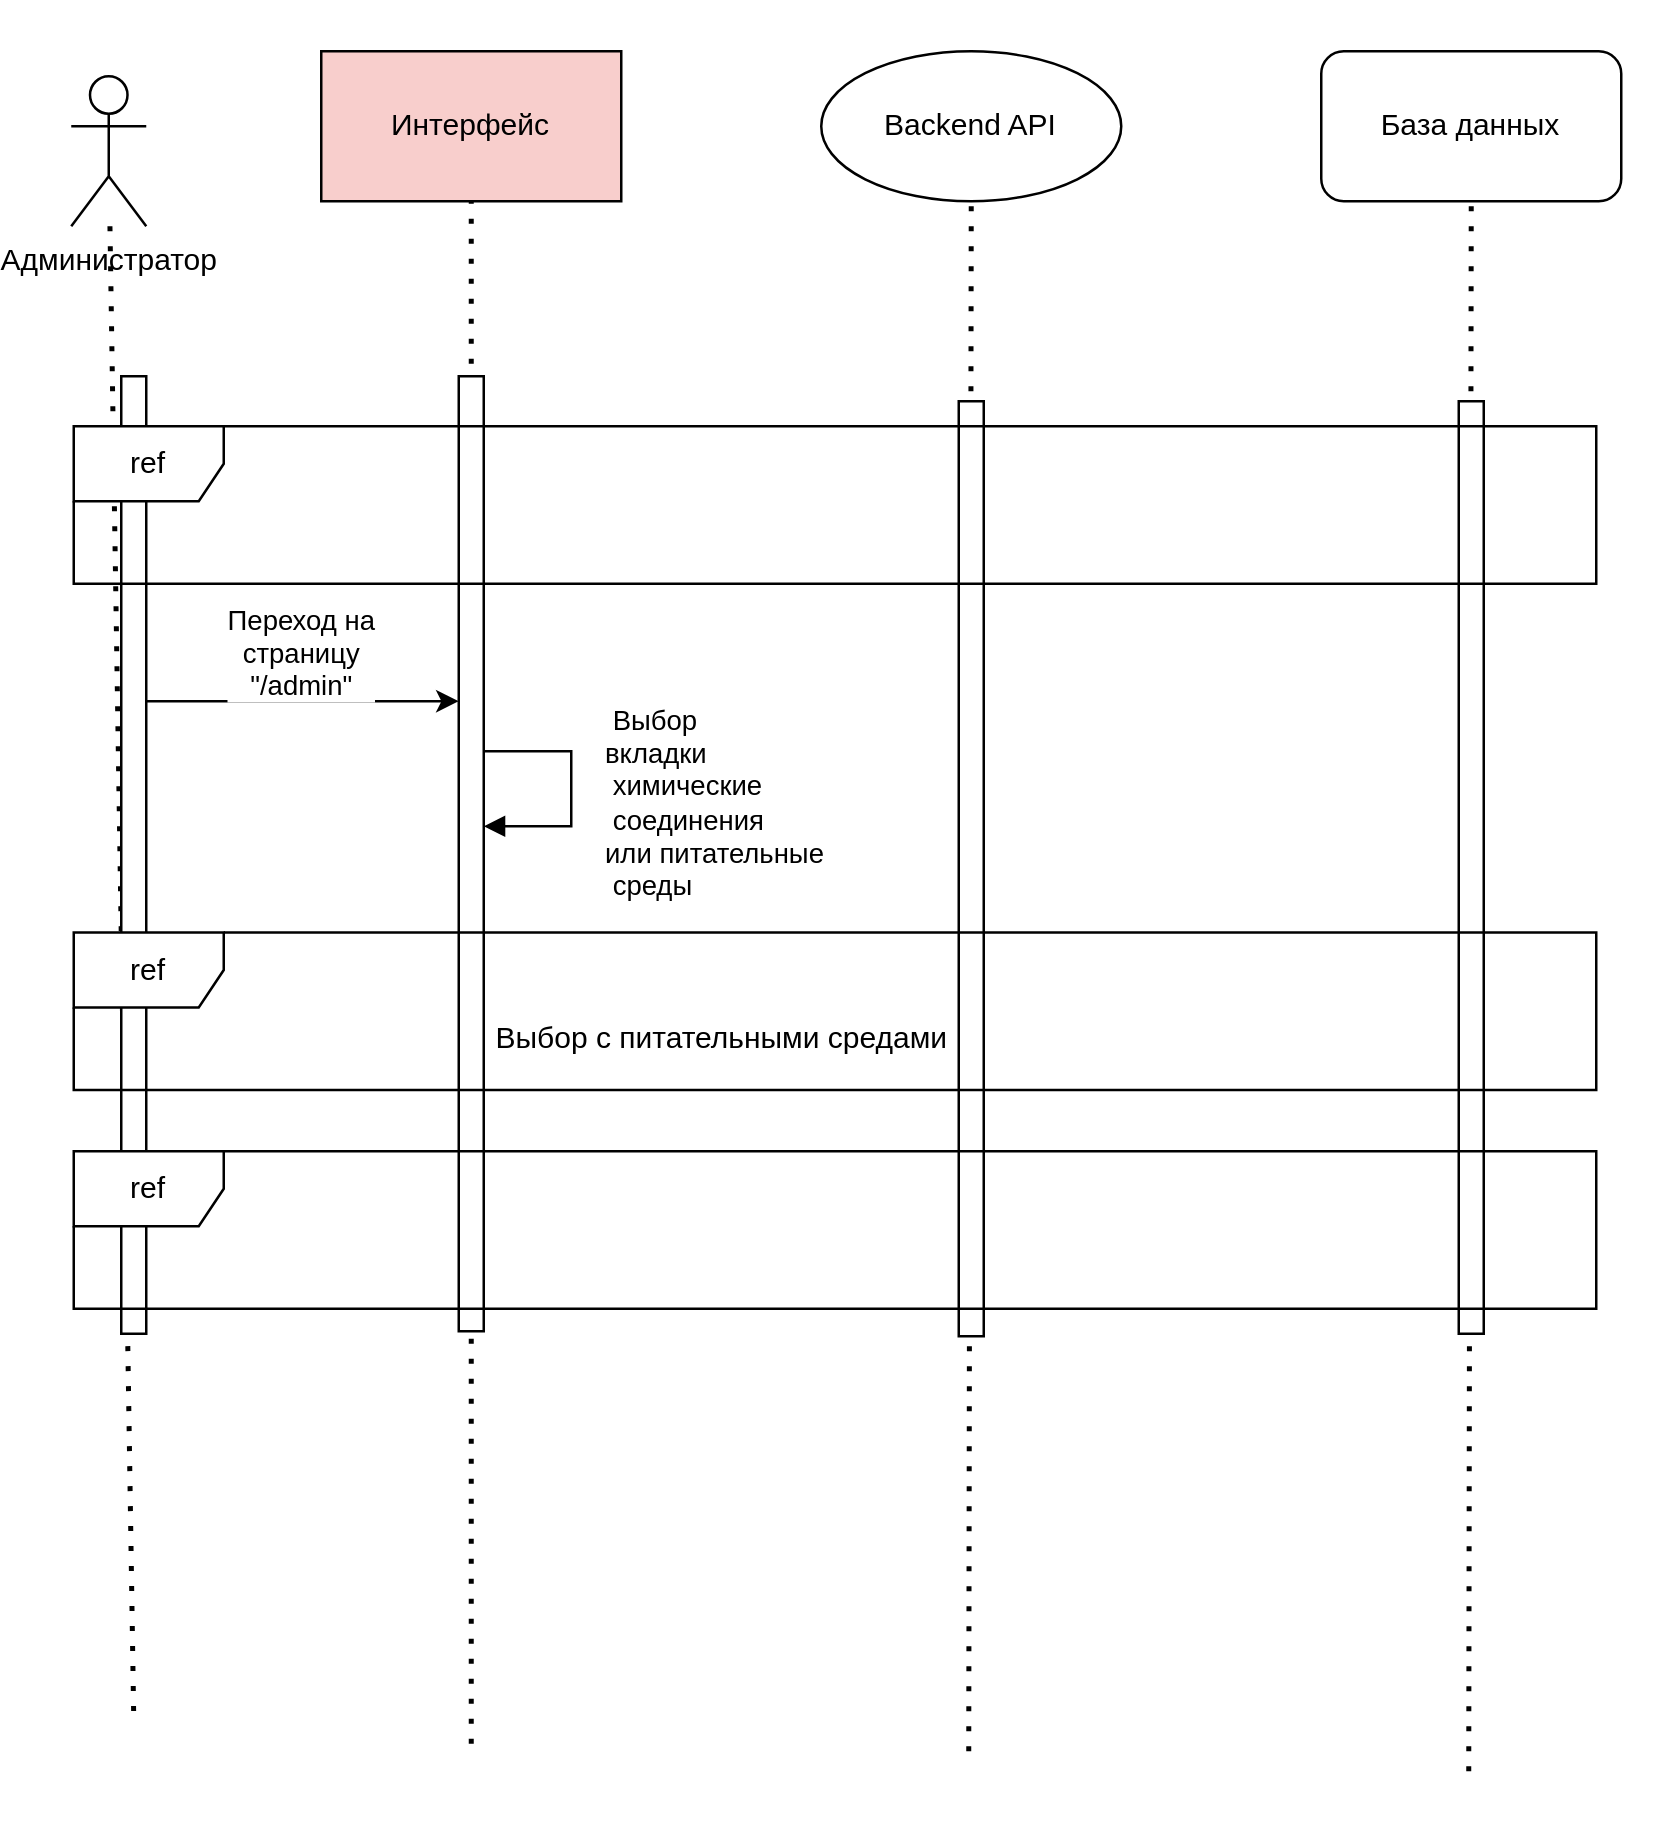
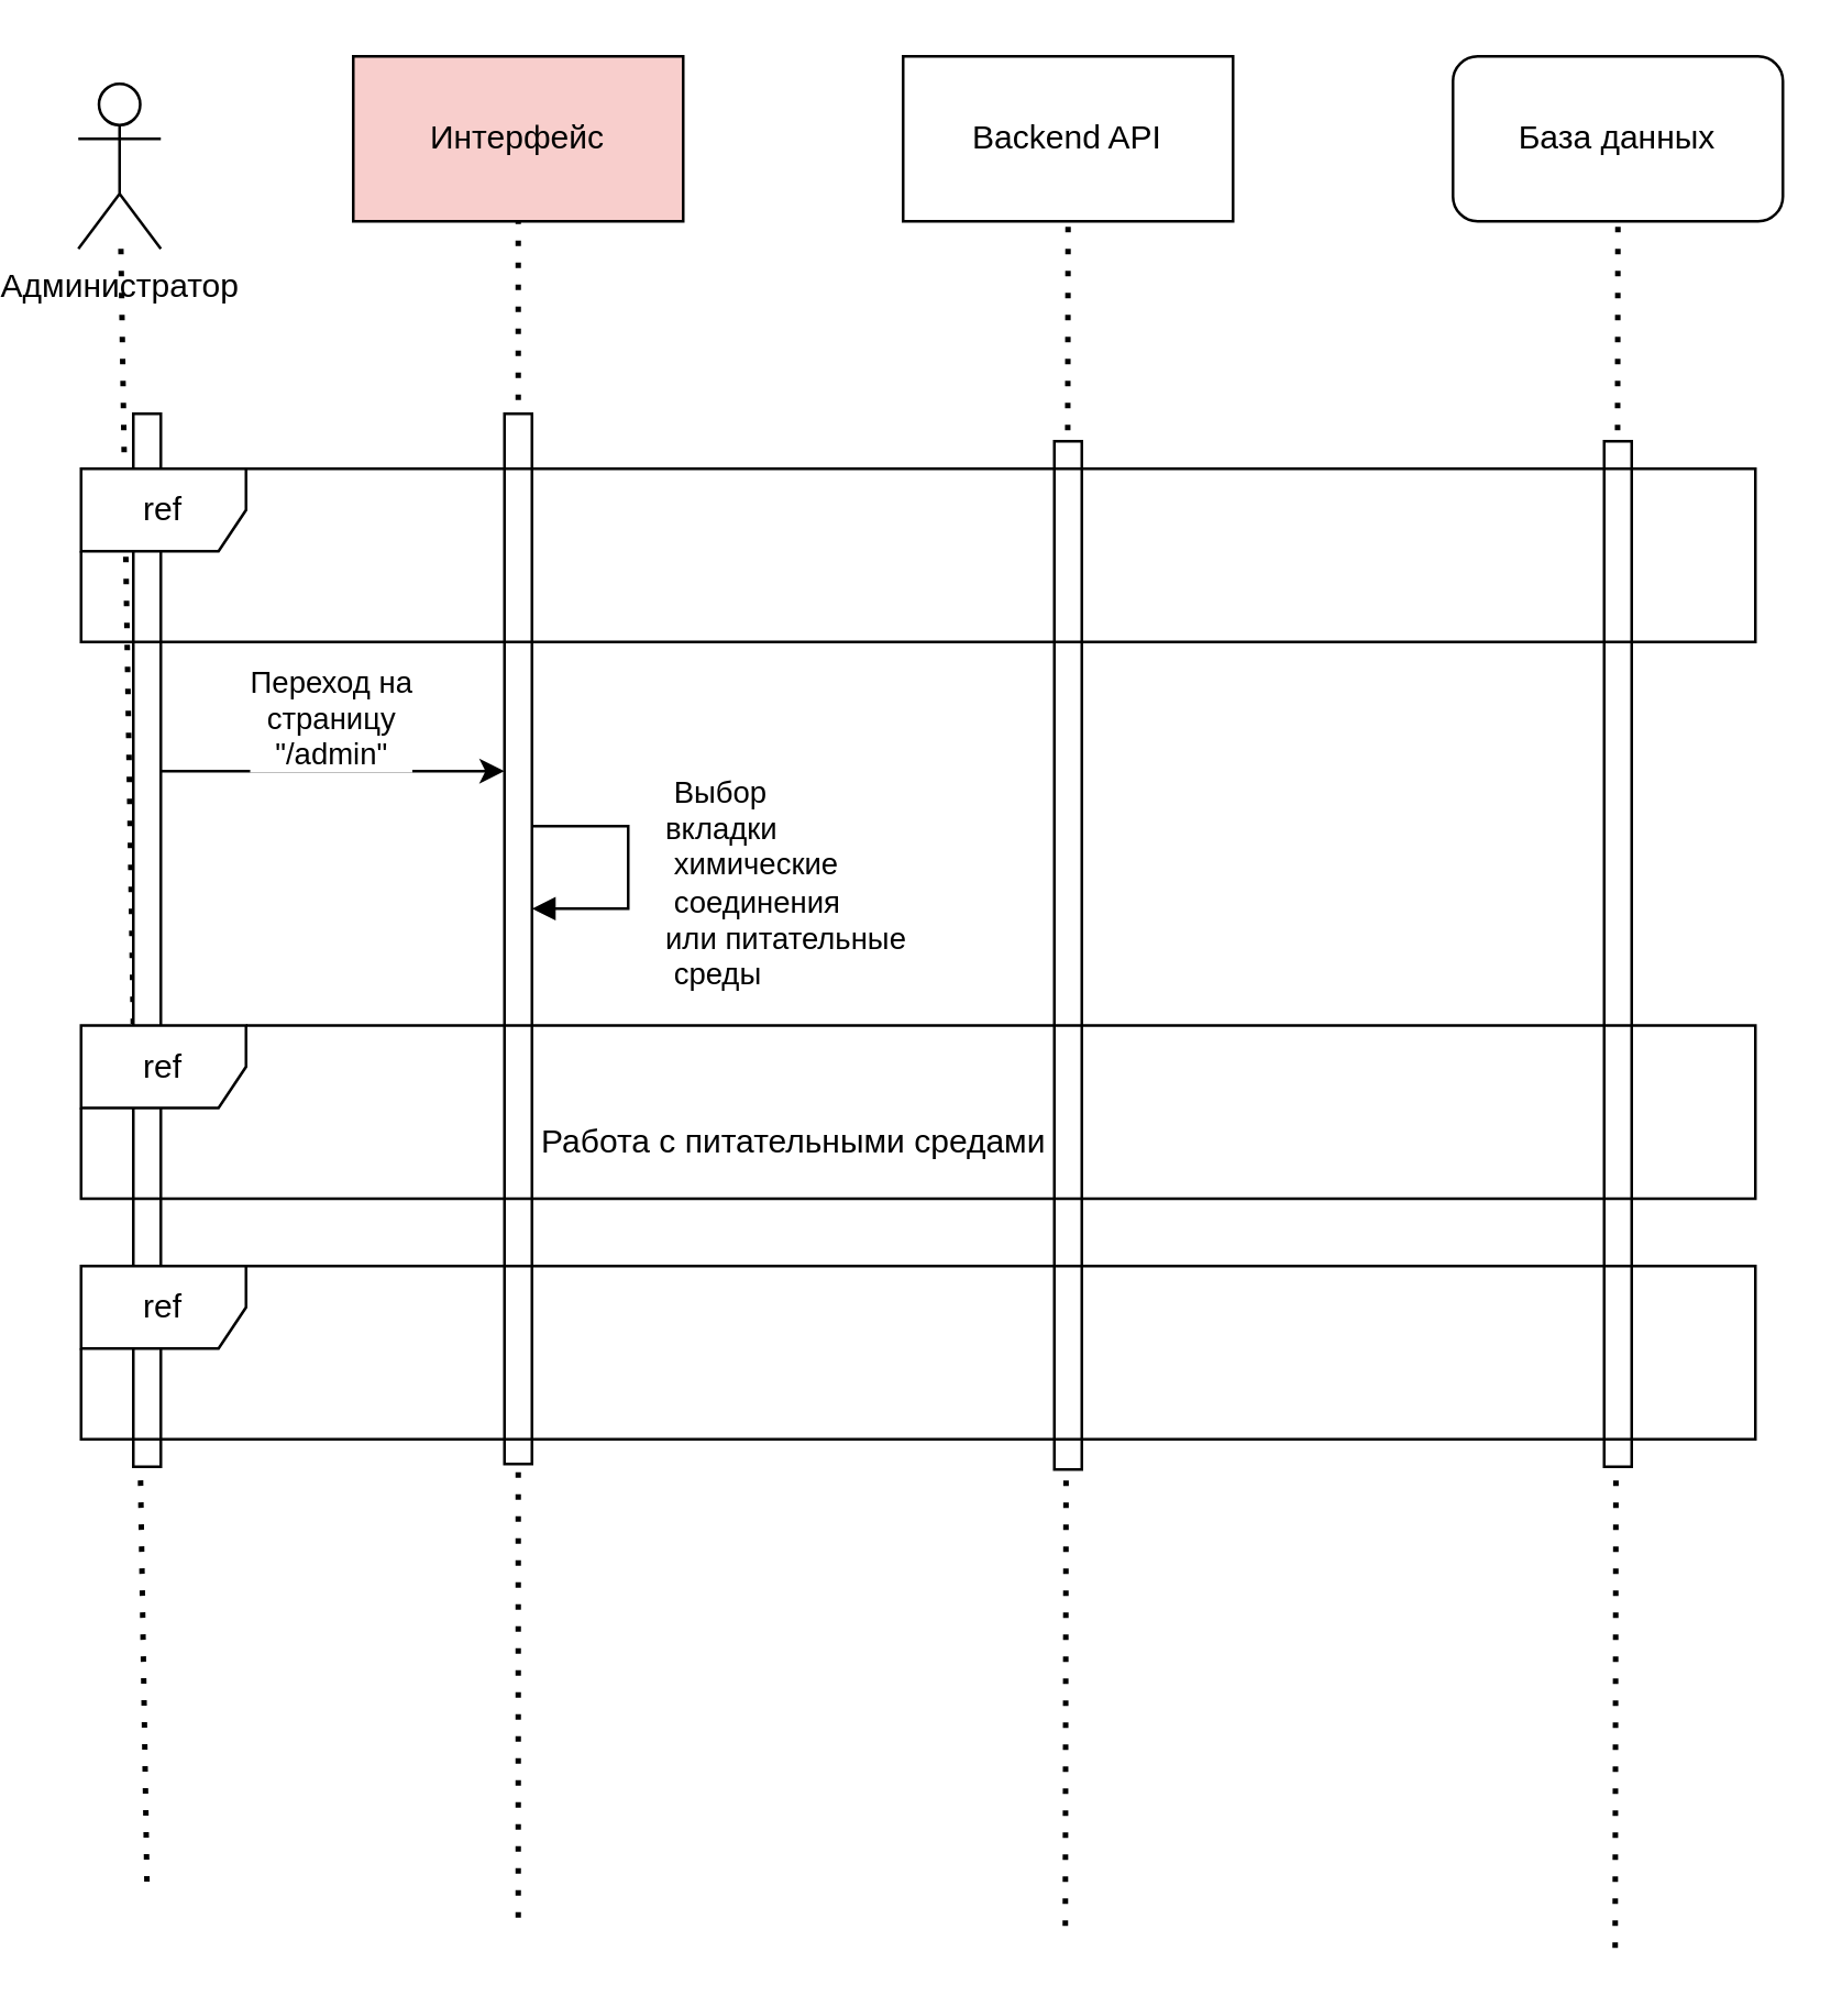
  <mxCell id="0" />
  <mxCell id="1" parent="0" />
  <mxCell id="2" value="" style="endArrow=none;dashed=1;html=1;dashPattern=1 3;strokeWidth=2;rounded=0;" edge="1" parent="1" source="6"><mxGeometry width="50" height="50" relative="1" as="geometry"><mxPoint x="180" y="300" as="sourcePoint" /><mxPoint x="45" y="687" as="targetPoint" /></mxGeometry></mxCell>
  <mxCell id="3" value="" style="endArrow=none;dashed=1;html=1;dashPattern=1 3;strokeWidth=2;rounded=0;entryX=0.5;entryY=1;entryDx=0;entryDy=0;" edge="1" parent="1" target="7"><mxGeometry width="50" height="50" relative="1" as="geometry"><mxPoint x="180" y="697" as="sourcePoint" /><mxPoint x="230" y="250" as="targetPoint" /></mxGeometry></mxCell>
  <mxCell id="4" value="" style="endArrow=none;dashed=1;html=1;dashPattern=1 3;strokeWidth=2;rounded=0;entryX=0.5;entryY=1;entryDx=0;entryDy=0;" edge="1" parent="1" target="10"><mxGeometry width="50" height="50" relative="1" as="geometry"><mxPoint x="379" y="700" as="sourcePoint" /><mxPoint x="230" y="250" as="targetPoint" /></mxGeometry></mxCell>
  <mxCell id="5" value="" style="endArrow=none;dashed=1;html=1;dashPattern=1 3;strokeWidth=2;rounded=0;entryX=0.5;entryY=1;entryDx=0;entryDy=0;" edge="1" parent="1" target="12"><mxGeometry width="50" height="50" relative="1" as="geometry"><mxPoint x="579" y="708" as="sourcePoint" /><mxPoint x="230" y="250" as="targetPoint" /></mxGeometry></mxCell>
  <mxCell id="6" value="&lt;div&gt;Администратор&lt;/div&gt;" style="shape=umlActor;verticalLabelPosition=bottom;verticalAlign=top;html=1;outlineConnect=0;align=center;horizontal=1;labelPosition=center;" vertex="1" parent="1"><mxGeometry x="20" y="30" width="30" height="60" as="geometry" /></mxCell>
  <mxCell id="7" value="Интерфейс" style="rounded=0;whiteSpace=wrap;html=1;fillColor=#f8cecc;" vertex="1" parent="1"><mxGeometry x="120" y="20" width="120" height="60" as="geometry" /></mxCell>
  <mxCell id="8" value="" style="html=1;points=[[0,0,0,0,5],[0,1,0,0,-5],[1,0,0,0,5],[1,1,0,0,-5]];perimeter=orthogonalPerimeter;outlineConnect=0;targetShapes=umlLifeline;portConstraint=eastwest;newEdgeStyle={&quot;curved&quot;:0,&quot;rounded&quot;:0};" vertex="1" parent="1"><mxGeometry x="40" y="150" width="10" height="383" as="geometry" /></mxCell>
  <mxCell id="9" value="" style="html=1;points=[[0,0,0,0,5],[0,1,0,0,-5],[1,0,0,0,5],[1,1,0,0,-5]];perimeter=orthogonalPerimeter;outlineConnect=0;targetShapes=umlLifeline;portConstraint=eastwest;newEdgeStyle={&quot;curved&quot;:0,&quot;rounded&quot;:0};" vertex="1" parent="1"><mxGeometry x="175" y="150" width="10" height="382" as="geometry" /></mxCell>
- <mxCell id="10" value="Backend API" style="ellipse;whiteSpace=wrap;html=1;" vertex="1" parent="1"><mxGeometry x="320" y="20" width="120" height="60" as="geometry" /></mxCell>
+ <mxCell id="10" value="Backend API" style="rounded=0;whiteSpace=wrap;html=1;" vertex="1" parent="1"><mxGeometry x="320" y="20" width="120" height="60" as="geometry" /></mxCell>
  <mxCell id="11" value="" style="html=1;points=[[0,0,0,0,5],[0,1,0,0,-5],[1,0,0,0,5],[1,1,0,0,-5]];perimeter=orthogonalPerimeter;outlineConnect=0;targetShapes=umlLifeline;portConstraint=eastwest;newEdgeStyle={&quot;curved&quot;:0,&quot;rounded&quot;:0};" vertex="1" parent="1"><mxGeometry x="375" y="160" width="10" height="374" as="geometry" /></mxCell>
  <mxCell id="12" value="База данных" style="whiteSpace=wrap;html=1;rounded=1;" vertex="1" parent="1"><mxGeometry x="520" y="20" width="120" height="60" as="geometry" /></mxCell>
  <mxCell id="13" value="" style="html=1;points=[[0,0,0,0,5],[0,1,0,0,-5],[1,0,0,0,5],[1,1,0,0,-5]];perimeter=orthogonalPerimeter;outlineConnect=0;targetShapes=umlLifeline;portConstraint=eastwest;newEdgeStyle={&quot;curved&quot;:0,&quot;rounded&quot;:0};" vertex="1" parent="1"><mxGeometry x="575" y="160" width="10" height="373" as="geometry" /></mxCell>
  <mxCell id="14" value="ref" style="shape=umlFrame;whiteSpace=wrap;html=1;pointerEvents=0;labelBackgroundColor=default;" vertex="1" parent="1"><mxGeometry x="21" y="170" width="609" height="63" as="geometry" /></mxCell>
  <mxCell id="15" value="" style="endArrow=classic;html=1;rounded=0;" edge="1" parent="1" source="8" target="9"><mxGeometry width="50" height="50" relative="1" as="geometry"><mxPoint x="360" y="350" as="sourcePoint" /><mxPoint x="170" y="300" as="targetPoint" /><Array as="points"><mxPoint x="130" y="280" /></Array></mxGeometry></mxCell>
  <mxCell id="16" value="&lt;div&gt;Переход на &lt;br&gt;&lt;/div&gt;&lt;div&gt;страницу&lt;/div&gt;&lt;div&gt;&quot;/admin&quot;&lt;br&gt;&lt;/div&gt;" style="edgeLabel;html=1;align=center;verticalAlign=middle;resizable=0;points=[];" vertex="1" connectable="0" parent="15"><mxGeometry x="-0.109" relative="1" as="geometry"><mxPoint x="5" y="-20" as="offset" /></mxGeometry></mxCell>
  <mxCell id="17" value="&lt;div&gt;&amp;nbsp;Выбор &lt;br&gt;&lt;/div&gt;&lt;div&gt;вкладки&lt;br&gt;&lt;/div&gt;&lt;div&gt;&amp;nbsp;химические&lt;/div&gt;&lt;div&gt;&amp;nbsp;соединения&lt;/div&gt;&lt;div&gt;или питательные&lt;/div&gt;&lt;div&gt;&amp;nbsp;среды&lt;br&gt;&lt;/div&gt;" style="html=1;align=left;spacingLeft=2;endArrow=block;rounded=0;edgeStyle=orthogonalEdgeStyle;curved=0;rounded=0;" edge="1" target="9" parent="1" source="9"><mxGeometry x="0.129" y="10" relative="1" as="geometry"><mxPoint x="190" y="332" as="sourcePoint" /><Array as="points"><mxPoint x="220" y="300" /><mxPoint x="220" y="330" /></Array><mxPoint x="195" y="362.034" as="targetPoint" /><mxPoint as="offset" /></mxGeometry></mxCell>
  <mxCell id="18" value="ref" style="shape=umlFrame;whiteSpace=wrap;html=1;pointerEvents=0;labelBackgroundColor=default;" vertex="1" parent="1"><mxGeometry x="21" y="372.5" width="609" height="63" as="geometry" /></mxCell>
- <mxCell id="19" value="Выбор с питательными средами" style="text;html=1;align=center;verticalAlign=middle;resizable=0;points=[];autosize=1;strokeColor=none;fillColor=none;" vertex="1" parent="1"><mxGeometry x="175" y="400" width="210" height="30" as="geometry" /></mxCell>
+ <mxCell id="19" value="Работа с питательными средами" style="text;html=1;align=center;verticalAlign=middle;resizable=0;points=[];autosize=1;strokeColor=none;fillColor=none;" vertex="1" parent="1"><mxGeometry x="175" y="400" width="210" height="30" as="geometry" /></mxCell>
  <mxCell id="20" value="ref" style="shape=umlFrame;whiteSpace=wrap;html=1;pointerEvents=0;labelBackgroundColor=default;" vertex="1" parent="1"><mxGeometry x="21" y="460" width="609" height="63" as="geometry" /></mxCell>
